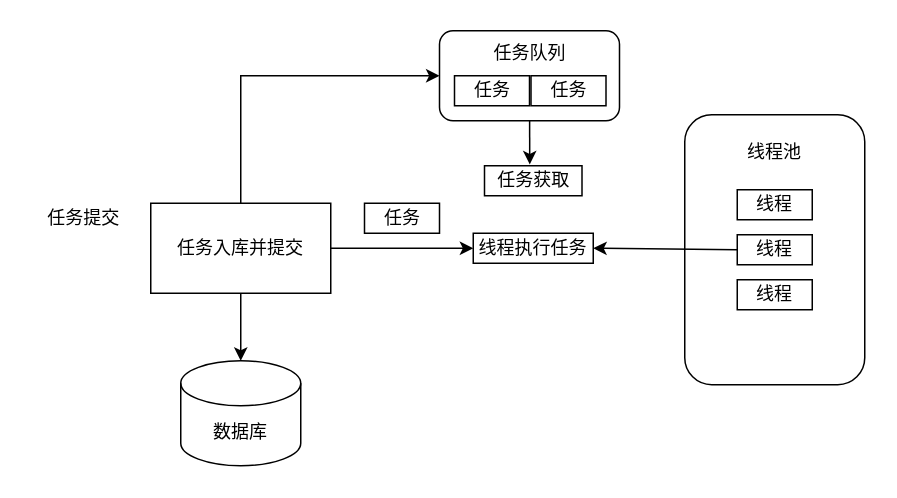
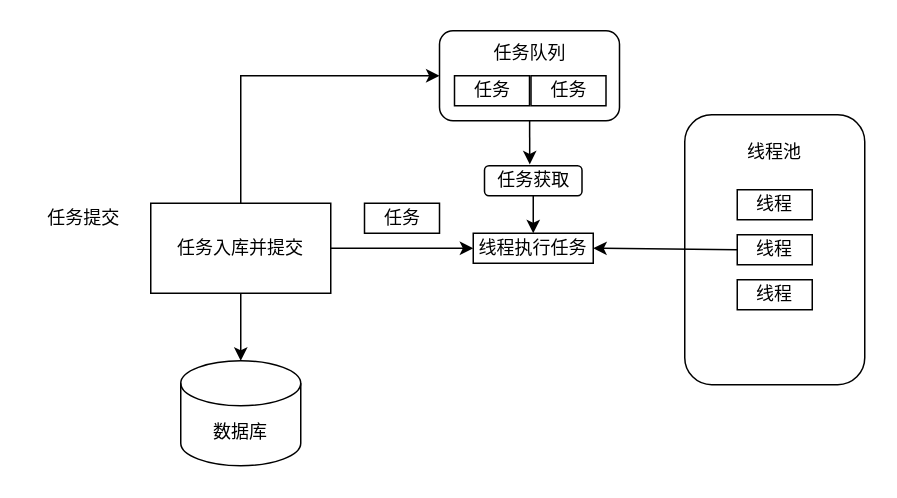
  <mxCell id="0" />
  <mxCell id="1" parent="0" />
  <mxCell id="2" style="rounded=0;orthogonalLoop=1;jettySize=auto;html=1;entryX=0;entryY=0.5;entryDx=0;entryDy=0;edgeStyle=orthogonalEdgeStyle;exitX=0.5;exitY=0;exitDx=0;exitDy=0;" edge="1" parent="1" source="5" target="8"><mxGeometry relative="1" as="geometry"><mxPoint x="160" y="130" as="sourcePoint" /><Array as="points"><mxPoint x="160" y="50" /></Array></mxGeometry></mxCell>
  <mxCell id="3" style="edgeStyle=none;rounded=0;orthogonalLoop=1;jettySize=auto;html=1;entryX=0.5;entryY=0;entryDx=0;entryDy=0;entryPerimeter=0;" edge="1" parent="1" source="5" target="12"><mxGeometry relative="1" as="geometry" /></mxCell>
  <mxCell id="4" style="edgeStyle=none;rounded=0;orthogonalLoop=1;jettySize=auto;html=1;" edge="1" parent="1" source="5" target="21"><mxGeometry relative="1" as="geometry" /></mxCell>
  <mxCell id="5" value="任务入库并提交" style="rounded=0;whiteSpace=wrap;html=1;" vertex="1" parent="1"><mxGeometry x="100" y="135" width="120" height="60" as="geometry" /></mxCell>
  <mxCell id="6" value="任务提交" style="text;html=1;align=center;verticalAlign=middle;resizable=0;points=[];autosize=1;strokeColor=none;fillColor=none;" vertex="1" parent="1"><mxGeometry x="20" y="130" width="70" height="30" as="geometry" /></mxCell>
  <mxCell id="7" style="edgeStyle=none;rounded=0;orthogonalLoop=1;jettySize=auto;html=1;entryX=0.464;entryY=-0.043;entryDx=0;entryDy=0;entryPerimeter=0;" edge="1" parent="1" source="8" target="19"><mxGeometry relative="1" as="geometry" /></mxCell>
  <mxCell id="8" value="" style="rounded=1;whiteSpace=wrap;html=1;" vertex="1" parent="1"><mxGeometry x="292.5" y="20" width="120" height="60" as="geometry" /></mxCell>
  <mxCell id="9" value="任务队列" style="text;html=1;strokeColor=none;fillColor=none;align=center;verticalAlign=middle;whiteSpace=wrap;rounded=0;" vertex="1" parent="1"><mxGeometry x="322.5" y="20" width="60" height="30" as="geometry" /></mxCell>
  <mxCell id="10" value="任务" style="rounded=0;whiteSpace=wrap;html=1;" vertex="1" parent="1"><mxGeometry x="302.5" y="50" width="50" height="20" as="geometry" /></mxCell>
  <mxCell id="11" value="任务" style="rounded=0;whiteSpace=wrap;html=1;" vertex="1" parent="1"><mxGeometry x="353.5" y="50" width="50" height="20" as="geometry" /></mxCell>
  <mxCell id="12" value="数据库" style="shape=cylinder3;whiteSpace=wrap;html=1;boundedLbl=1;backgroundOutline=1;size=15;" vertex="1" parent="1"><mxGeometry x="120" y="240" width="80" height="70" as="geometry" /></mxCell>
  <mxCell id="13" value="" style="rounded=1;whiteSpace=wrap;html=1;" vertex="1" parent="1"><mxGeometry x="456" y="76" width="120" height="180" as="geometry" /></mxCell>
  <mxCell id="14" value="线程池" style="text;html=1;strokeColor=none;fillColor=none;align=center;verticalAlign=middle;whiteSpace=wrap;rounded=0;" vertex="1" parent="1"><mxGeometry x="486" y="86" width="60" height="30" as="geometry" /></mxCell>
  <mxCell id="15" value="线程" style="rounded=0;whiteSpace=wrap;html=1;" vertex="1" parent="1"><mxGeometry x="491" y="126" width="50" height="20" as="geometry" /></mxCell>
  <mxCell id="16" value="线程" style="rounded=0;whiteSpace=wrap;html=1;" vertex="1" parent="1"><mxGeometry x="491" y="156" width="50" height="20" as="geometry" /></mxCell>
  <mxCell id="17" value="线程" style="rounded=0;whiteSpace=wrap;html=1;" vertex="1" parent="1"><mxGeometry x="491" y="186" width="50" height="20" as="geometry" /></mxCell>
- <mxCell id="19" value="任务获取" style="rounded=0;whiteSpace=wrap;html=1;" vertex="1" parent="1"><mxGeometry x="322.5" y="110" width="65" height="20" as="geometry" /></mxCell>
+ <mxCell id="18" style="edgeStyle=none;rounded=0;orthogonalLoop=1;jettySize=auto;html=1;" edge="1" parent="1" source="19" target="21"><mxGeometry relative="1" as="geometry" /></mxCell>
+ <mxCell id="19" value="任务获取" style="whiteSpace=wrap;html=1;rounded=1;" vertex="1" parent="1"><mxGeometry x="322.5" y="110" width="65" height="20" as="geometry" /></mxCell>
  <mxCell id="20" style="edgeStyle=none;rounded=0;orthogonalLoop=1;jettySize=auto;html=1;entryX=0;entryY=0.5;entryDx=0;entryDy=0;exitX=1;exitY=0.5;exitDx=0;exitDy=0;startArrow=classic;startFill=1;endArrow=none;endFill=0;" edge="1" parent="1" source="21" target="16"><mxGeometry relative="1" as="geometry" /></mxCell>
  <mxCell id="21" value="线程执行任务" style="rounded=0;whiteSpace=wrap;html=1;" vertex="1" parent="1"><mxGeometry x="315" y="155" width="80" height="20" as="geometry" /></mxCell>
  <mxCell id="22" value="任务" style="rounded=0;whiteSpace=wrap;html=1;" vertex="1" parent="1"><mxGeometry x="242.5" y="135" width="50" height="20" as="geometry" /></mxCell>
